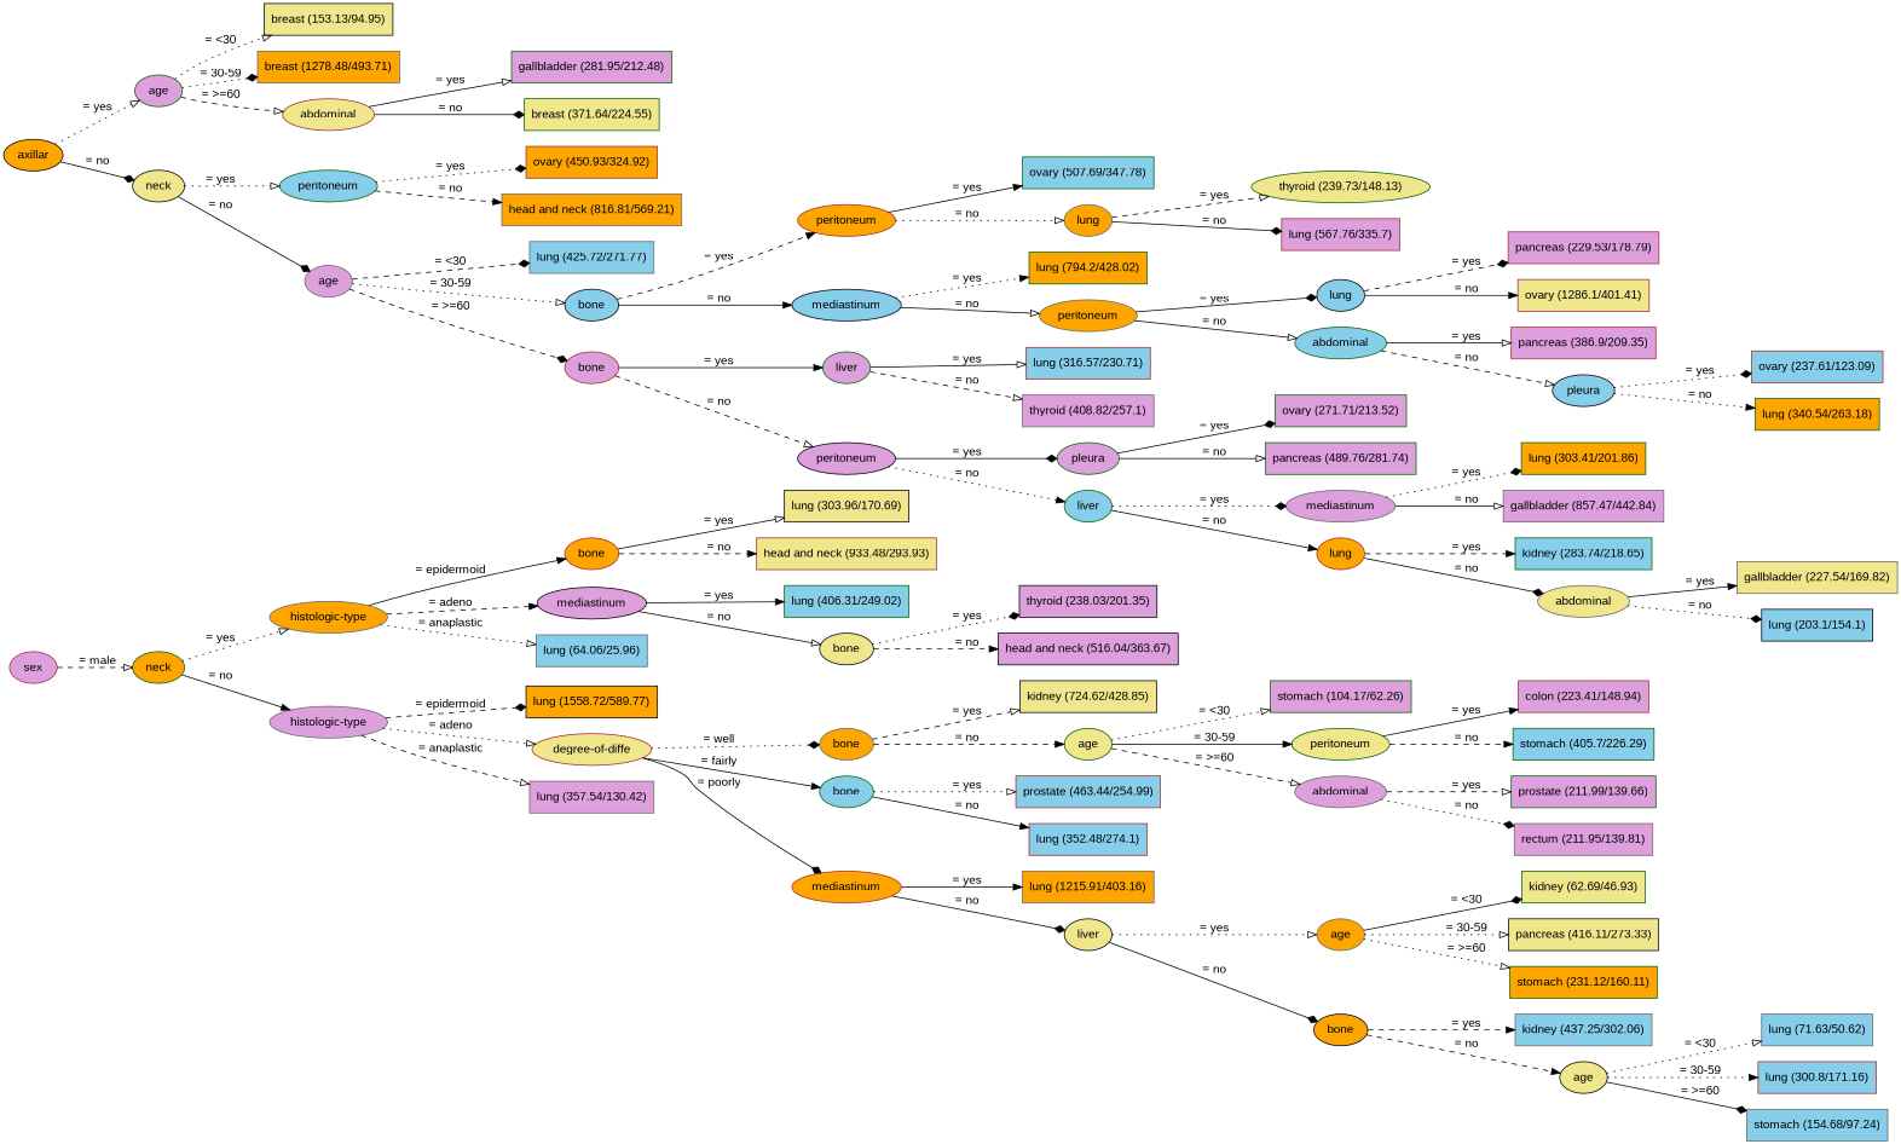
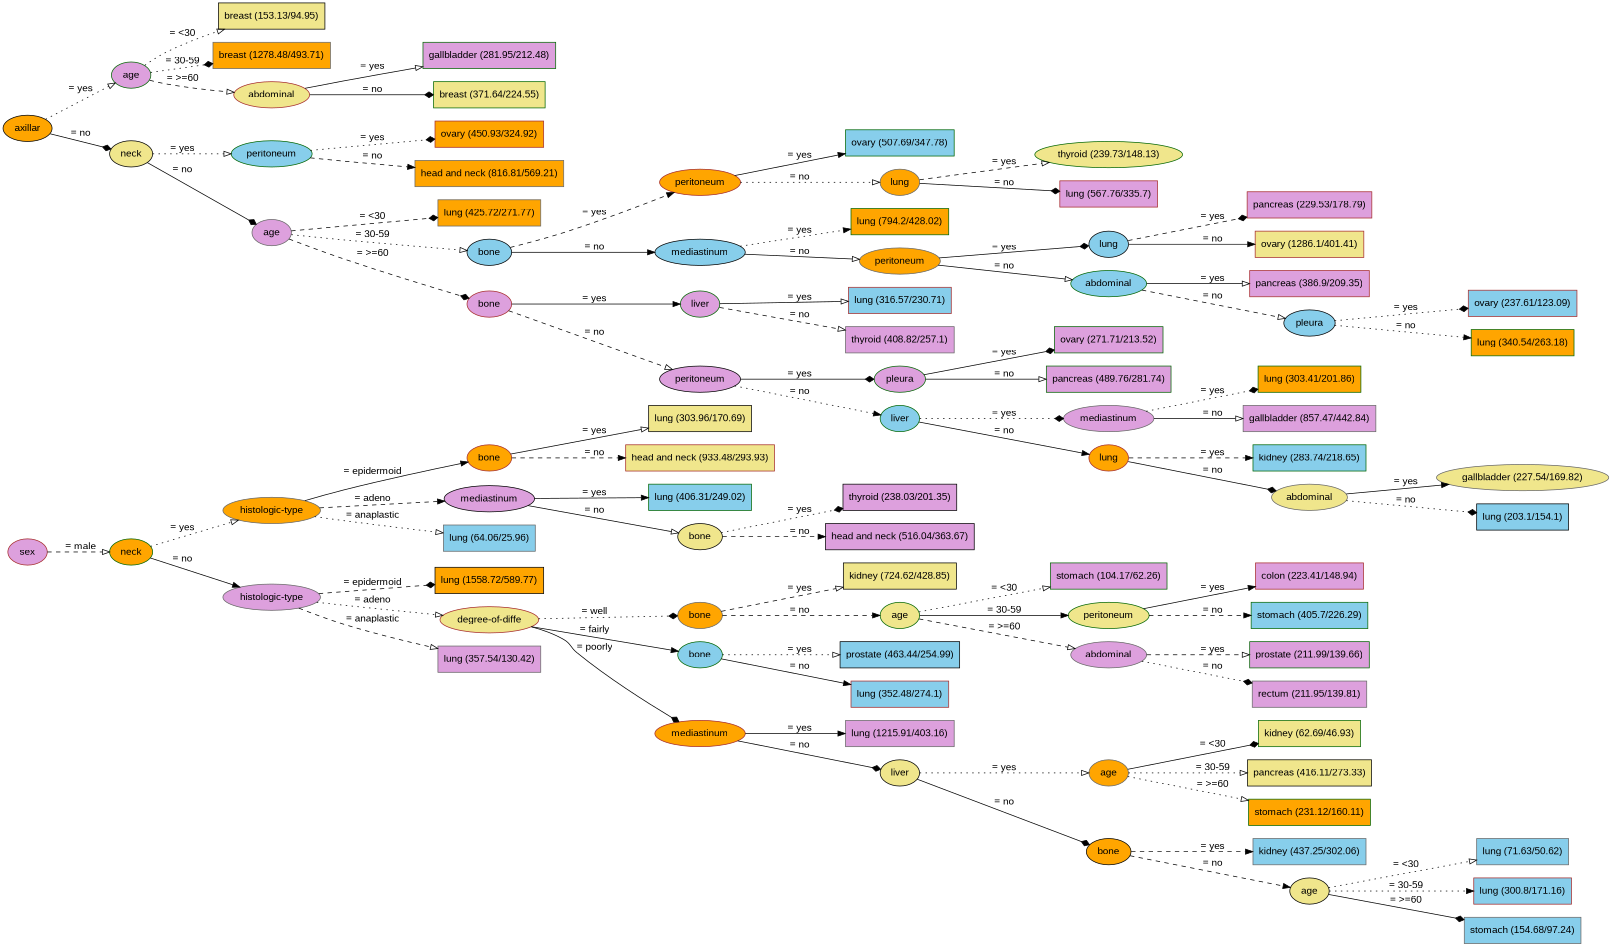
  digraph {
    fontname="Liberation Sans"
    rankdir=LR
    node [color=darkgreen fillcolor=plum fontname="Liberation Sans" style=filled shape=box]
    edge [arrowhead=onormal fontname="Liberation Sans" style=solid]
    n1 [color=brown label=sex shape=""]
    n2 [fillcolor=orange label=neck shape=""]
    n3 [color=gray40 fillcolor=orange label="histologic-type" shape=""]
    n4 [color=gray40 label="histologic-type" shape=""]
    n5 [color=black fillcolor=orange label=axillar shape=""]
    n6 [label=age shape=""]
    n7 [color=black fillcolor=khaki label=neck shape=""]
    n8 [color=brown fillcolor=orange label=bone shape=""]
    n9 [color=black label=mediastinum shape=""]
    n10 [color=gray40 fillcolor=skyblue label="lung (64.06/25.96)"]
    n11 [color=black fillcolor=orange label="lung (1558.72/589.77)"]
    n12 [color=brown fillcolor=khaki label="degree-of-diffe" shape=""]
    n13 [color=gray40 label="lung (357.54/130.42)"]
    n14 [color=black fillcolor=khaki label="lung (303.96/170.69)"]
    n15 [color=brown fillcolor=khaki label="head and neck (933.48/293.93)"]
    n16 [fillcolor=skyblue label="lung (406.31/249.02)"]
    n17 [color=black fillcolor=khaki label=bone shape=""]
    n18 [color=black label="thyroid (238.03/201.35)"]
    n19 [color=black label="head and neck (516.04/363.67)"]
    n20 [color=gray40 fillcolor=orange label=bone shape=""]
    n21 [fillcolor=skyblue label=bone shape=""]
    n22 [color=brown fillcolor=orange label=mediastinum shape=""]
    n23 [color=black fillcolor=khaki label="kidney (724.62/428.85)"]
    n24 [fillcolor=khaki label=age shape=""]
-   n25 [color=brown fillcolor=skyblue label="prostate (463.44/254.99)"]
+   n25 [color=black fillcolor=skyblue label="prostate (463.44/254.99)"]
    n26 [color=brown fillcolor=skyblue label="lung (352.48/274.1)"]
-   n27 [color=gray40 fillcolor=orange label="lung (1215.91/403.16)"]
+   n27 [color=gray40 label="lung (1215.91/403.16)"]
    n28 [color=black fillcolor=khaki label=liver shape=""]
    n29 [label="stomach (104.17/62.26)"]
    n30 [fillcolor=khaki label=peritoneum shape=""]
    n31 [color=gray40 label=abdominal shape=""]
    n32 [color=brown label="colon (223.41/148.94)"]
    n33 [fillcolor=skyblue label="stomach (405.7/226.29)"]
    n34 [label="prostate (211.99/139.66)"]
    n35 [color=gray40 label="rectum (211.95/139.81)"]
    n36 [color=gray40 fillcolor=orange label=age shape=""]
    n37 [color=black fillcolor=orange label=bone shape=""]
    n38 [fillcolor=khaki label="kidney (62.69/46.93)"]
    n39 [color=black fillcolor=khaki label="pancreas (416.11/273.33)"]
    n40 [fillcolor=orange label="stomach (231.12/160.11)"]
    n41 [color=gray40 fillcolor=skyblue label="kidney (437.25/302.06)"]
    n42 [color=black fillcolor=khaki label=age shape=""]
    n43 [color=gray40 fillcolor=skyblue label="lung (71.63/50.62)"]
    n44 [color=brown fillcolor=skyblue label="lung (300.8/171.16)"]
    n45 [color=gray40 fillcolor=skyblue label="stomach (154.68/97.24)"]
    n46 [color=black fillcolor=khaki label="breast (153.13/94.95)"]
    n47 [color=gray40 fillcolor=orange label="breast (1278.48/493.71)"]
    n48 [color=brown fillcolor=khaki label=abdominal shape=""]
    n49 [fillcolor=skyblue label=peritoneum shape=""]
    n50 [color=gray40 label=age shape=""]
    n51 [label="gallbladder (281.95/212.48)"]
    n52 [fillcolor=khaki label="breast (371.64/224.55)"]
    n53 [color=brown fillcolor=orange label="ovary (450.93/324.92)"]
    n54 [color=gray40 fillcolor=orange label="head and neck (816.81/569.21)"]
-   n55 [color=gray40 fillcolor=skyblue label="lung (425.72/271.77)"]
+   n55 [color=gray40 fillcolor=orange label="lung (425.72/271.77)"]
    n56 [color=black fillcolor=skyblue label=bone shape=""]
    n57 [color=brown label=bone shape=""]
    n58 [color=brown fillcolor=orange label=peritoneum shape=""]
    n59 [color=black fillcolor=skyblue label=mediastinum shape=""]
    n60 [label=liver shape=""]
    n61 [color=black label=peritoneum shape=""]
    n62 [fillcolor=skyblue label="ovary (507.69/347.78)"]
    n63 [color=gray40 fillcolor=orange label=lung shape=""]
    n64 [fillcolor=orange label="lung (794.2/428.02)"]
    n65 [color=gray40 fillcolor=orange label=peritoneum shape=""]
    n66 [fillcolor=khaki label="thyroid (239.73/148.13)" shape=ellipse]
    n67 [color=brown label="lung (567.76/335.7)"]
    n68 [color=black fillcolor=skyblue label=lung shape=""]
    n69 [fillcolor=skyblue label=abdominal shape=""]
    n70 [color=brown label="pancreas (229.53/178.79)"]
    n71 [color=brown fillcolor=khaki label="ovary (1286.1/401.41)"]
    n72 [color=brown label="pancreas (386.9/209.35)"]
    n73 [color=black fillcolor=skyblue label=pleura shape=""]
    n74 [color=brown fillcolor=skyblue label="ovary (237.61/123.09)"]
    n75 [fillcolor=orange label="lung (340.54/263.18)"]
    n76 [color=brown fillcolor=skyblue label="lung (316.57/230.71)"]
    n77 [color=gray40 label="thyroid (408.82/257.1)"]
    n78 [label=pleura shape=""]
    n79 [fillcolor=skyblue label=liver shape=""]
    n80 [label="ovary (271.71/213.52)"]
    n81 [label="pancreas (489.76/281.74)"]
    n82 [color=gray40 label=mediastinum shape=""]
    n83 [color=brown fillcolor=orange label=lung shape=""]
    n84 [fillcolor=orange label="lung (303.41/201.86)"]
    n85 [color=gray40 label="gallbladder (857.47/442.84)"]
    n86 [fillcolor=skyblue label="kidney (283.74/218.65)"]
    n87 [color=gray40 fillcolor=khaki label=abdominal shape=""]
-   n88 [color=gray40 fillcolor=khaki label="gallbladder (227.54/169.82)"]
+   n88 [color=gray40 fillcolor=khaki label="gallbladder (227.54/169.82)" shape=ellipse]
    n89 [color=black fillcolor=skyblue label="lung (203.1/154.1)"]
    n1 -> n2 [label="= male" style=dashed]
    n2 -> n3 [label="= yes" style=dotted]
    n2 -> n4 [arrowhead=normal label="= no"]
    n3 -> n8 [arrowhead=normal label="= epidermoid"]
    n3 -> n9 [arrowhead=normal label="= adeno" style=dashed]
    n3 -> n10 [label="= anaplastic" style=dotted]
    n4 -> n11 [arrowhead=diamond label="= epidermoid" style=dashed]
    n4 -> n12 [label="= adeno" style=dotted]
    n4 -> n13 [label="= anaplastic" style=dashed]
    n5 -> n6 [label="= yes" style=dotted]
    n5 -> n7 [arrowhead=diamond label="= no"]
    n6 -> n46 [label="= <30" style=dotted]
    n6 -> n47 [arrowhead=diamond label="= 30-59" style=dotted]
    n6 -> n48 [label="= >=60" style=dashed]
    n7 -> n49 [label="= yes" style=dotted]
    n7 -> n50 [arrowhead=diamond label="= no"]
    n8 -> n14 [label="= yes"]
    n8 -> n15 [arrowhead=normal label="= no" style=dashed]
    n9 -> n16 [arrowhead=normal label="= yes"]
    n9 -> n17 [label="= no"]
    n12 -> n20 [arrowhead=diamond label="= well" style=dotted]
    n12 -> n21 [arrowhead=normal label="= fairly"]
    n12 -> n22 [arrowhead=diamond label="= poorly"]
    n17 -> n18 [arrowhead=diamond label="= yes" style=dotted]
    n17 -> n19 [arrowhead=normal label="= no" style=dashed]
    n20 -> n23 [label="= yes" style=dashed]
    n20 -> n24 [arrowhead=normal label="= no" style=dashed]
    n21 -> n25 [label="= yes" style=dotted]
    n21 -> n26 [arrowhead=normal label="= no"]
    n22 -> n27 [arrowhead=normal label="= yes"]
    n22 -> n28 [arrowhead=diamond label="= no"]
    n24 -> n29 [label="= <30" style=dotted]
    n24 -> n30 [arrowhead=normal label="= 30-59"]
    n24 -> n31 [label="= >=60" style=dashed]
    n28 -> n36 [label="= yes" style=dotted]
    n28 -> n37 [arrowhead=diamond label="= no"]
    n30 -> n32 [arrowhead=normal label="= yes"]
    n30 -> n33 [arrowhead=normal label="= no" style=dashed]
    n31 -> n34 [label="= yes" style=dashed]
    n31 -> n35 [arrowhead=diamond label="= no" style=dotted]
    n36 -> n38 [arrowhead=diamond label="= <30"]
    n36 -> n39 [label="= 30-59" style=dotted]
    n36 -> n40 [label="= >=60" style=dotted]
    n37 -> n41 [arrowhead=normal label="= yes" style=dashed]
    n37 -> n42 [arrowhead=normal label="= no" style=dashed]
    n42 -> n43 [label="= <30" style=dotted]
    n42 -> n44 [arrowhead=normal label="= 30-59" style=dotted]
    n42 -> n45 [arrowhead=diamond label="= >=60"]
    n48 -> n51 [label="= yes"]
    n48 -> n52 [arrowhead=diamond label="= no"]
    n49 -> n53 [arrowhead=diamond label="= yes" style=dotted]
    n49 -> n54 [arrowhead=normal label="= no" style=dashed]
    n50 -> n55 [arrowhead=diamond label="= <30" style=dashed]
    n50 -> n56 [label="= 30-59" style=dotted]
    n50 -> n57 [arrowhead=diamond label="= >=60" style=dashed]
    n56 -> n58 [arrowhead=normal label="= yes" style=dashed]
    n56 -> n59 [arrowhead=normal label="= no"]
    n57 -> n60 [arrowhead=normal label="= yes"]
    n57 -> n61 [label="= no" style=dashed]
    n58 -> n62 [arrowhead=normal label="= yes"]
    n58 -> n63 [label="= no" style=dotted]
    n59 -> n64 [arrowhead=normal label="= yes" style=dotted]
    n59 -> n65 [label="= no"]
    n60 -> n76 [label="= yes"]
    n60 -> n77 [label="= no" style=dashed]
    n61 -> n78 [arrowhead=diamond label="= yes"]
    n61 -> n79 [arrowhead=normal label="= no" style=dotted]
    n63 -> n66 [label="= yes" style=dashed]
    n63 -> n67 [arrowhead=diamond label="= no"]
    n65 -> n68 [arrowhead=diamond label="= yes"]
    n65 -> n69 [label="= no"]
    n68 -> n70 [arrowhead=diamond label="= yes" style=dashed]
    n68 -> n71 [arrowhead=normal label="= no"]
    n69 -> n72 [label="= yes"]
    n69 -> n73 [label="= no" style=dashed]
    n73 -> n74 [arrowhead=diamond label="= yes" style=dotted]
    n73 -> n75 [arrowhead=normal label="= no" style=dotted]
    n78 -> n80 [arrowhead=diamond label="= yes"]
    n78 -> n81 [label="= no"]
    n79 -> n82 [arrowhead=diamond label="= yes" style=dotted]
    n79 -> n83 [arrowhead=normal label="= no"]
    n82 -> n84 [arrowhead=diamond label="= yes" style=dotted]
    n82 -> n85 [label="= no"]
    n83 -> n86 [arrowhead=normal label="= yes" style=dashed]
    n83 -> n87 [arrowhead=diamond label="= no"]
    n87 -> n88 [arrowhead=normal label="= yes"]
    n87 -> n89 [arrowhead=diamond label="= no" style=dotted]
  }
